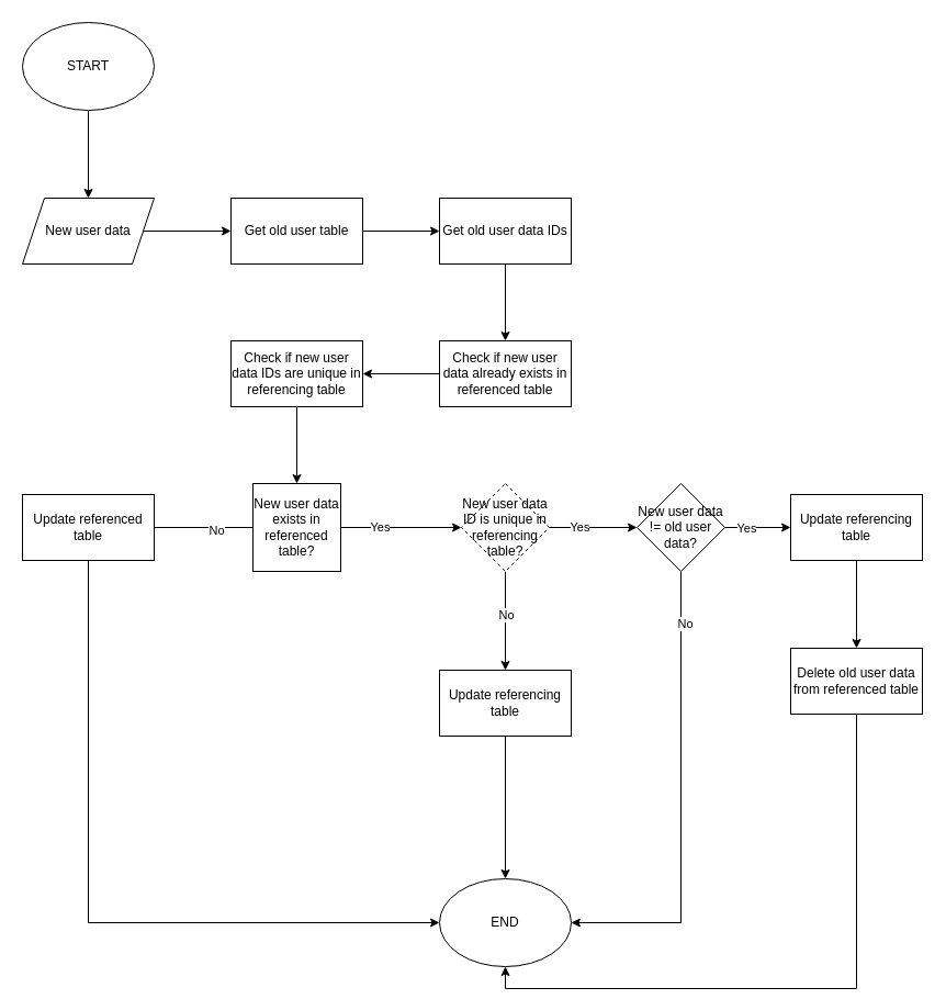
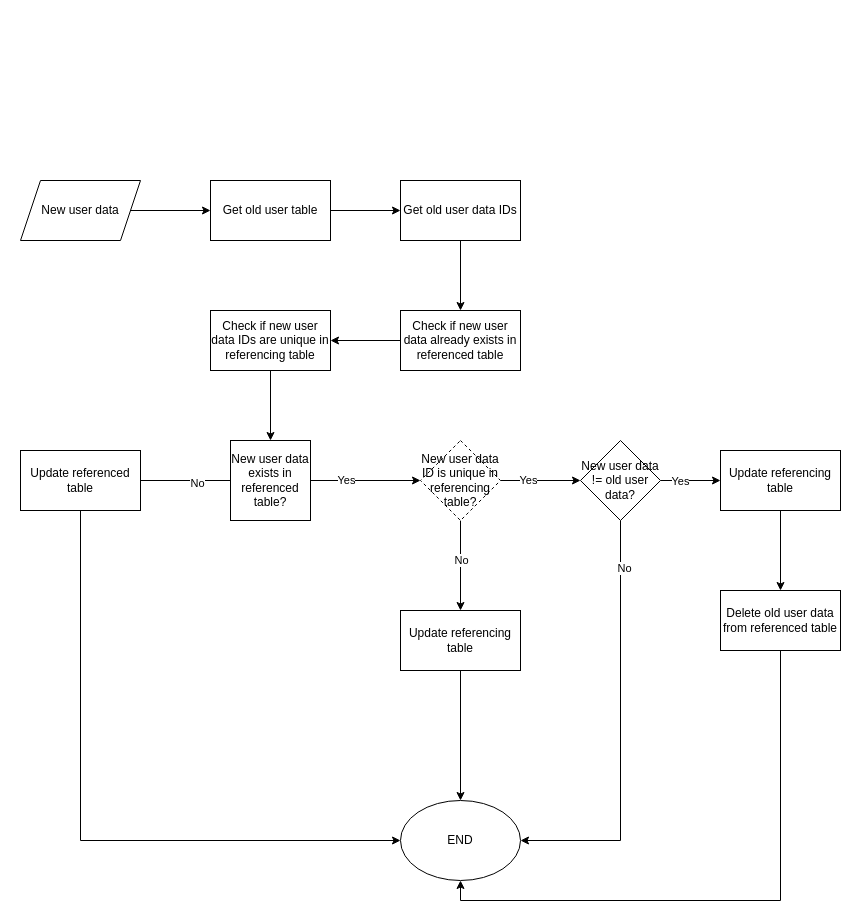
  <mxCell id="0" />
  <mxCell id="1" parent="0" />
- <mxCell id="2" style="edgeStyle=orthogonalEdgeStyle;rounded=0;orthogonalLoop=1;jettySize=auto;html=1;exitX=0.5;exitY=1;exitDx=0;exitDy=0;entryX=0.5;entryY=0;entryDx=0;entryDy=0;" edge="1" parent="1" source="3" target="5"><mxGeometry relative="1" as="geometry" /></mxCell>
- <mxCell id="3" value="START" style="ellipse;whiteSpace=wrap;html=1;" vertex="1" parent="1"><mxGeometry width="120" height="80" as="geometry" x="20" y="20" /></mxCell>
  <mxCell id="4" value="" style="edgeStyle=orthogonalEdgeStyle;rounded=0;orthogonalLoop=1;jettySize=auto;html=1;" edge="1" parent="1" source="5" target="7"><mxGeometry relative="1" as="geometry" /></mxCell>
  <mxCell id="5" value="New user data" style="shape=parallelogram;perimeter=parallelogramPerimeter;whiteSpace=wrap;html=1;fixedSize=1;" vertex="1" parent="1"><mxGeometry y="180" width="120" height="60" as="geometry" x="20" /></mxCell>
  <mxCell id="6" value="" style="edgeStyle=orthogonalEdgeStyle;rounded=0;orthogonalLoop=1;jettySize=auto;html=1;" edge="1" parent="1" source="7" target="9"><mxGeometry relative="1" as="geometry" /></mxCell>
  <mxCell id="7" value="Get old user table" style="whiteSpace=wrap;html=1;" vertex="1" parent="1"><mxGeometry x="210" y="180" width="120" height="60" as="geometry" /></mxCell>
  <mxCell id="8" value="" style="edgeStyle=orthogonalEdgeStyle;rounded=0;orthogonalLoop=1;jettySize=auto;html=1;" edge="1" parent="1" source="9" target="11"><mxGeometry relative="1" as="geometry" /></mxCell>
  <mxCell id="9" value="Get old user data IDs" style="whiteSpace=wrap;html=1;" vertex="1" parent="1"><mxGeometry x="400" y="180" width="120" height="60" as="geometry" /></mxCell>
  <mxCell id="10" value="" style="edgeStyle=orthogonalEdgeStyle;rounded=0;orthogonalLoop=1;jettySize=auto;html=1;" edge="1" parent="1" source="11" target="13"><mxGeometry relative="1" as="geometry" /></mxCell>
  <mxCell id="11" value="Check if new user data already exists in referenced table" style="whiteSpace=wrap;html=1;" vertex="1" parent="1"><mxGeometry x="400" y="310" width="120" height="60" as="geometry" /></mxCell>
  <mxCell id="12" value="" style="edgeStyle=orthogonalEdgeStyle;rounded=0;orthogonalLoop=1;jettySize=auto;html=1;" edge="1" parent="1" source="13" target="18"><mxGeometry relative="1" as="geometry" /></mxCell>
  <mxCell id="13" value="Check if new user data IDs are unique in referencing table" style="whiteSpace=wrap;html=1;" vertex="1" parent="1"><mxGeometry x="210" y="310" width="120" height="60" as="geometry" /></mxCell>
  <mxCell id="14" value="" style="edgeStyle=orthogonalEdgeStyle;rounded=0;orthogonalLoop=1;jettySize=auto;html=1;endArrow=none;" edge="1" parent="1" source="18" target="20"><mxGeometry relative="1" as="geometry" /></mxCell>
  <mxCell id="15" value="No" style="edgeLabel;html=1;align=center;verticalAlign=middle;resizable=0;points=[];" vertex="1" connectable="0" parent="14"><mxGeometry x="-0.244" y="2" relative="1" as="geometry"><mxPoint as="offset" /></mxGeometry></mxCell>
  <mxCell id="16" value="" style="edgeStyle=orthogonalEdgeStyle;rounded=0;orthogonalLoop=1;jettySize=auto;html=1;entryX=0;entryY=0.5;entryDx=0;entryDy=0;" edge="1" parent="1" source="18" target="26"><mxGeometry relative="1" as="geometry"><mxPoint x="370" y="480" as="targetPoint" /></mxGeometry></mxCell>
  <mxCell id="17" value="Yes" style="edgeLabel;html=1;align=center;verticalAlign=middle;resizable=0;points=[];" vertex="1" connectable="0" parent="16"><mxGeometry x="-0.367" y="1" relative="1" as="geometry"><mxPoint as="offset" /></mxGeometry></mxCell>
  <mxCell id="18" value="New user data exists in referenced table?" style="whiteSpace=wrap;html=1;rounded=0;" vertex="1" parent="1"><mxGeometry x="230" y="440" width="80" height="80" as="geometry" /></mxCell>
  <mxCell id="19" style="edgeStyle=orthogonalEdgeStyle;rounded=0;orthogonalLoop=1;jettySize=auto;html=1;exitX=0.5;exitY=1;exitDx=0;exitDy=0;entryX=0;entryY=0.5;entryDx=0;entryDy=0;" edge="1" parent="1" source="20" target="21"><mxGeometry relative="1" as="geometry" /></mxCell>
  <mxCell id="20" value="Update referenced table" style="whiteSpace=wrap;html=1;" vertex="1" parent="1"><mxGeometry y="450" width="120" height="60" as="geometry" x="20" /></mxCell>
  <mxCell id="21" value="END" style="ellipse;whiteSpace=wrap;html=1;" vertex="1" parent="1"><mxGeometry x="400" y="800" width="120" height="80" as="geometry" /></mxCell>
  <mxCell id="22" value="" style="edgeStyle=orthogonalEdgeStyle;rounded=0;orthogonalLoop=1;jettySize=auto;html=1;" edge="1" parent="1" source="26" target="28"><mxGeometry relative="1" as="geometry" /></mxCell>
  <mxCell id="23" value="No" style="edgeLabel;html=1;align=center;verticalAlign=middle;resizable=0;points=[];" vertex="1" connectable="0" parent="22"><mxGeometry x="-0.133" relative="1" as="geometry"><mxPoint as="offset" /></mxGeometry></mxCell>
  <mxCell id="24" value="" style="edgeStyle=orthogonalEdgeStyle;rounded=0;orthogonalLoop=1;jettySize=auto;html=1;" edge="1" parent="1" source="26" target="33"><mxGeometry relative="1" as="geometry" /></mxCell>
  <mxCell id="25" value="Yes" style="edgeLabel;html=1;align=center;verticalAlign=middle;resizable=0;points=[];" vertex="1" connectable="0" parent="24"><mxGeometry x="-0.325" y="1" relative="1" as="geometry"><mxPoint as="offset" /></mxGeometry></mxCell>
  <mxCell id="26" value="New user data ID is unique in referencing table?" style="rhombus;whiteSpace=wrap;html=1;dashed=1;" vertex="1" parent="1"><mxGeometry x="420" y="440" width="80" height="80" as="geometry" /></mxCell>
  <mxCell id="27" style="edgeStyle=orthogonalEdgeStyle;rounded=0;orthogonalLoop=1;jettySize=auto;html=1;exitX=0.5;exitY=1;exitDx=0;exitDy=0;entryX=0.5;entryY=0;entryDx=0;entryDy=0;" edge="1" parent="1" source="28" target="21"><mxGeometry relative="1" as="geometry" /></mxCell>
  <mxCell id="28" value="Update referencing table" style="whiteSpace=wrap;html=1;" vertex="1" parent="1"><mxGeometry x="400" y="610" width="120" height="60" as="geometry" /></mxCell>
  <mxCell id="29" style="edgeStyle=orthogonalEdgeStyle;rounded=0;orthogonalLoop=1;jettySize=auto;html=1;exitX=0.5;exitY=1;exitDx=0;exitDy=0;entryX=1;entryY=0.5;entryDx=0;entryDy=0;" edge="1" parent="1" source="33" target="21"><mxGeometry relative="1" as="geometry"><mxPoint x="210" y="760" as="targetPoint" /></mxGeometry></mxCell>
  <mxCell id="30" value="No" style="edgeLabel;html=1;align=center;verticalAlign=middle;resizable=0;points=[];" vertex="1" connectable="0" parent="29"><mxGeometry x="-0.776" y="3" relative="1" as="geometry"><mxPoint as="offset" /></mxGeometry></mxCell>
  <mxCell id="31" value="" style="edgeStyle=orthogonalEdgeStyle;rounded=0;orthogonalLoop=1;jettySize=auto;html=1;" edge="1" parent="1" source="33" target="35"><mxGeometry relative="1" as="geometry" /></mxCell>
  <mxCell id="32" value="Yes" style="edgeLabel;html=1;align=center;verticalAlign=middle;resizable=0;points=[];" vertex="1" connectable="0" parent="31"><mxGeometry x="-0.362" relative="1" as="geometry"><mxPoint as="offset" /></mxGeometry></mxCell>
  <mxCell id="33" value="New user data != old user data?" style="rhombus;whiteSpace=wrap;html=1;" vertex="1" parent="1"><mxGeometry x="580" y="440" width="80" height="80" as="geometry" /></mxCell>
  <mxCell id="34" value="" style="edgeStyle=orthogonalEdgeStyle;rounded=0;orthogonalLoop=1;jettySize=auto;html=1;" edge="1" parent="1" source="35" target="37"><mxGeometry relative="1" as="geometry" /></mxCell>
  <mxCell id="35" value="Update referencing table" style="whiteSpace=wrap;html=1;" vertex="1" parent="1"><mxGeometry x="720" y="450" width="120" height="60" as="geometry" /></mxCell>
  <mxCell id="36" style="edgeStyle=orthogonalEdgeStyle;rounded=0;orthogonalLoop=1;jettySize=auto;html=1;exitX=0.5;exitY=1;exitDx=0;exitDy=0;entryX=0.5;entryY=1;entryDx=0;entryDy=0;" edge="1" parent="1" source="37" target="21"><mxGeometry relative="1" as="geometry" /></mxCell>
  <mxCell id="37" value="Delete old user data from referenced table" style="whiteSpace=wrap;html=1;" vertex="1" parent="1"><mxGeometry x="720" y="590" width="120" height="60" as="geometry" /></mxCell>
